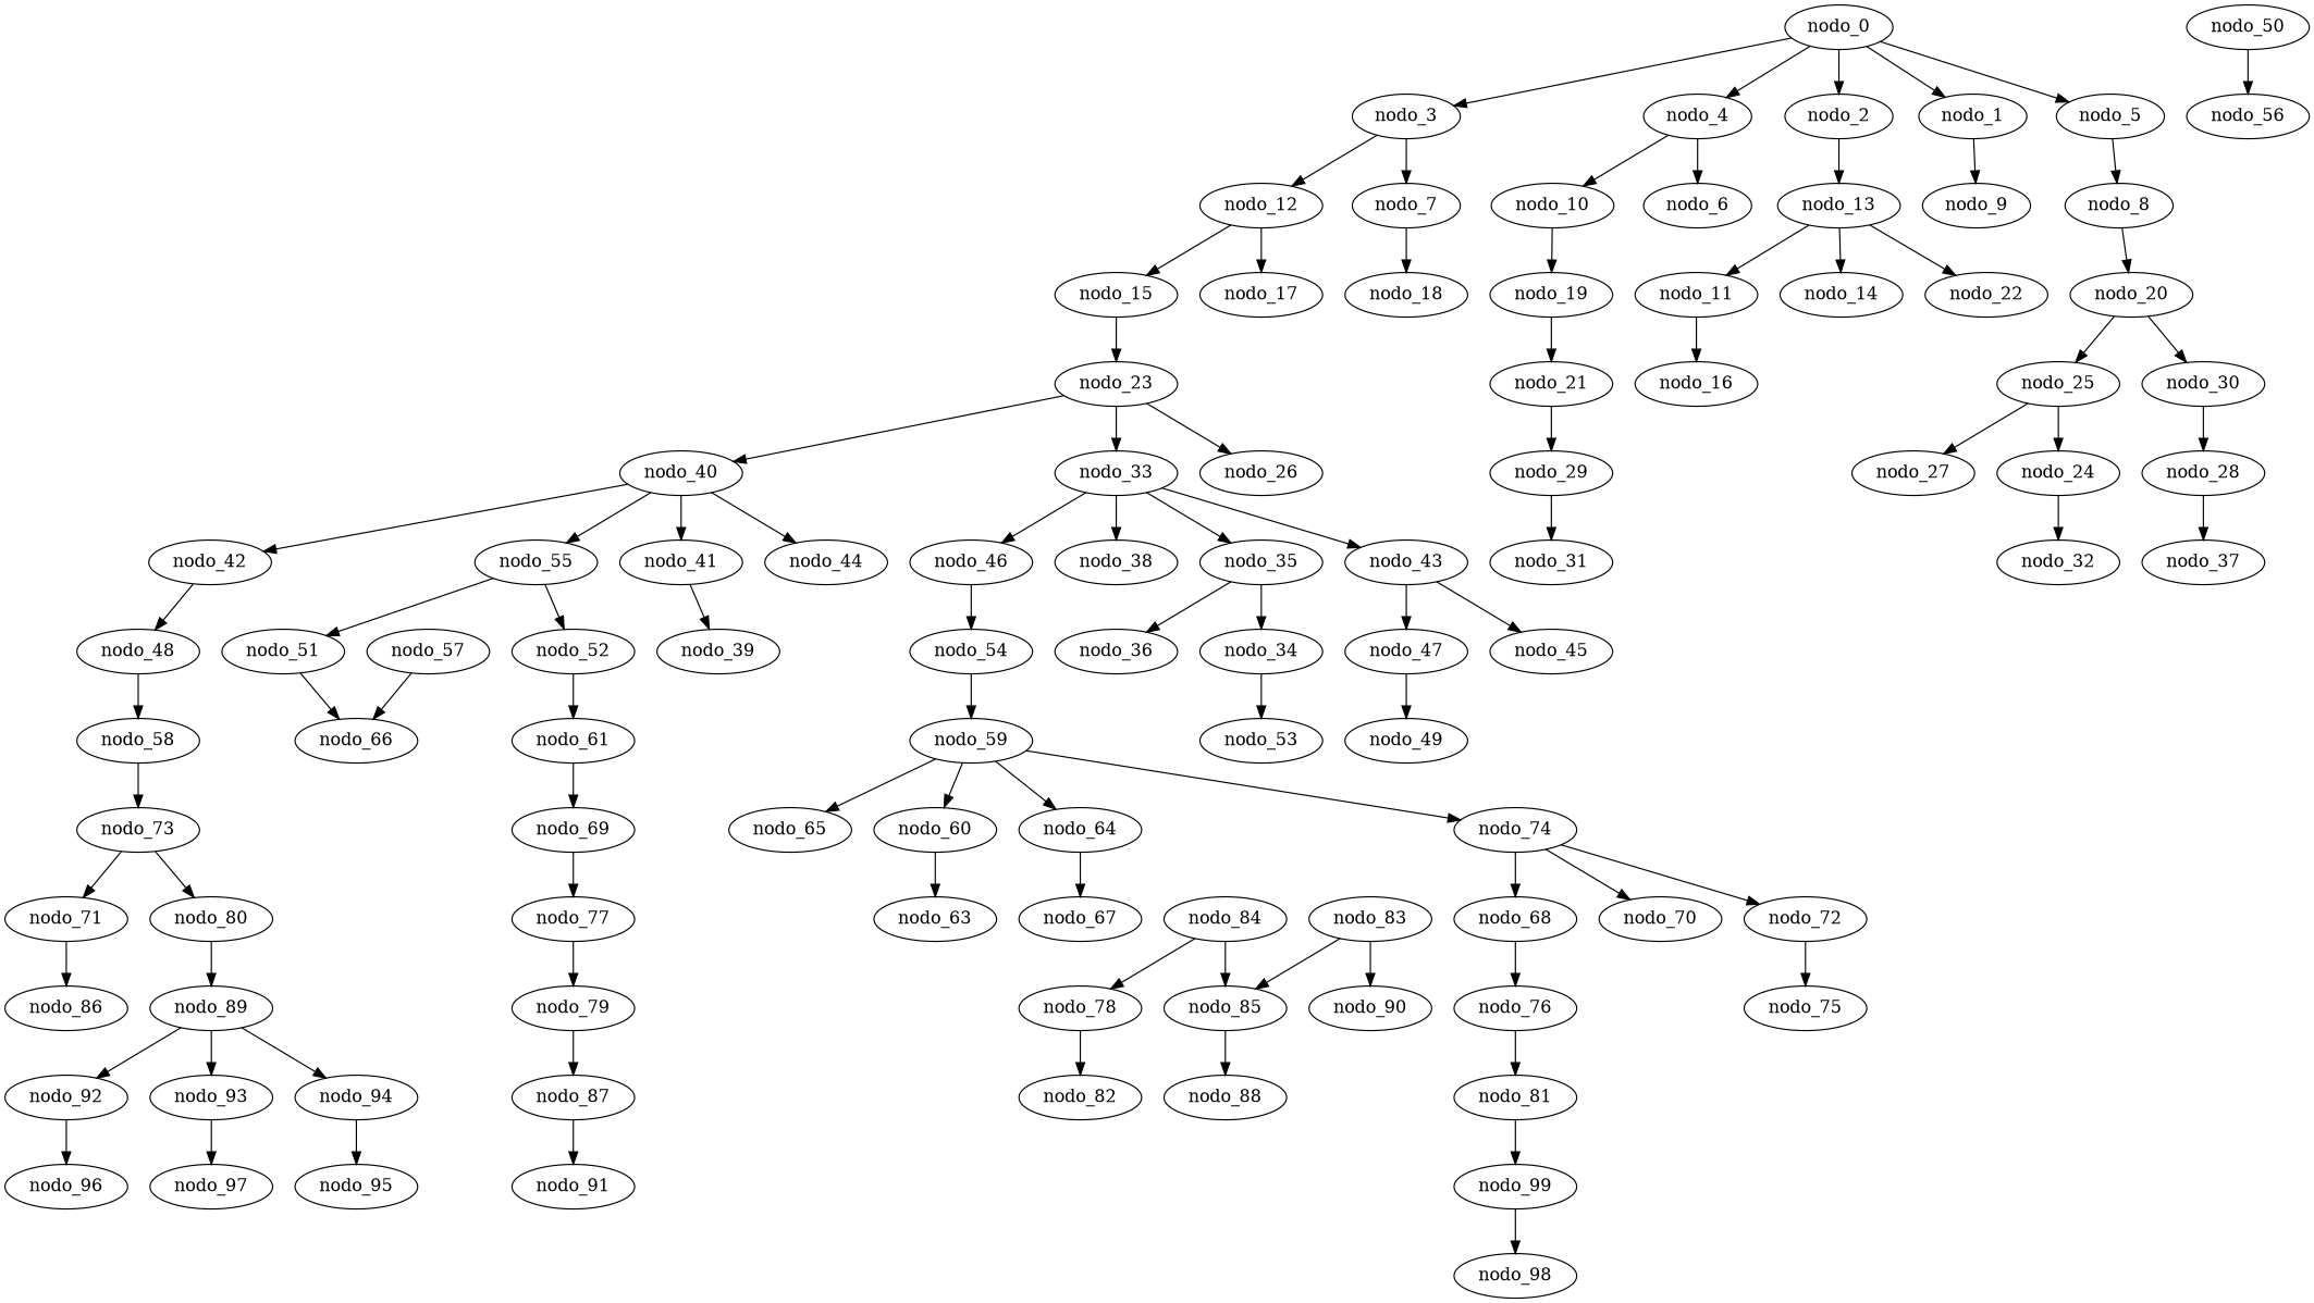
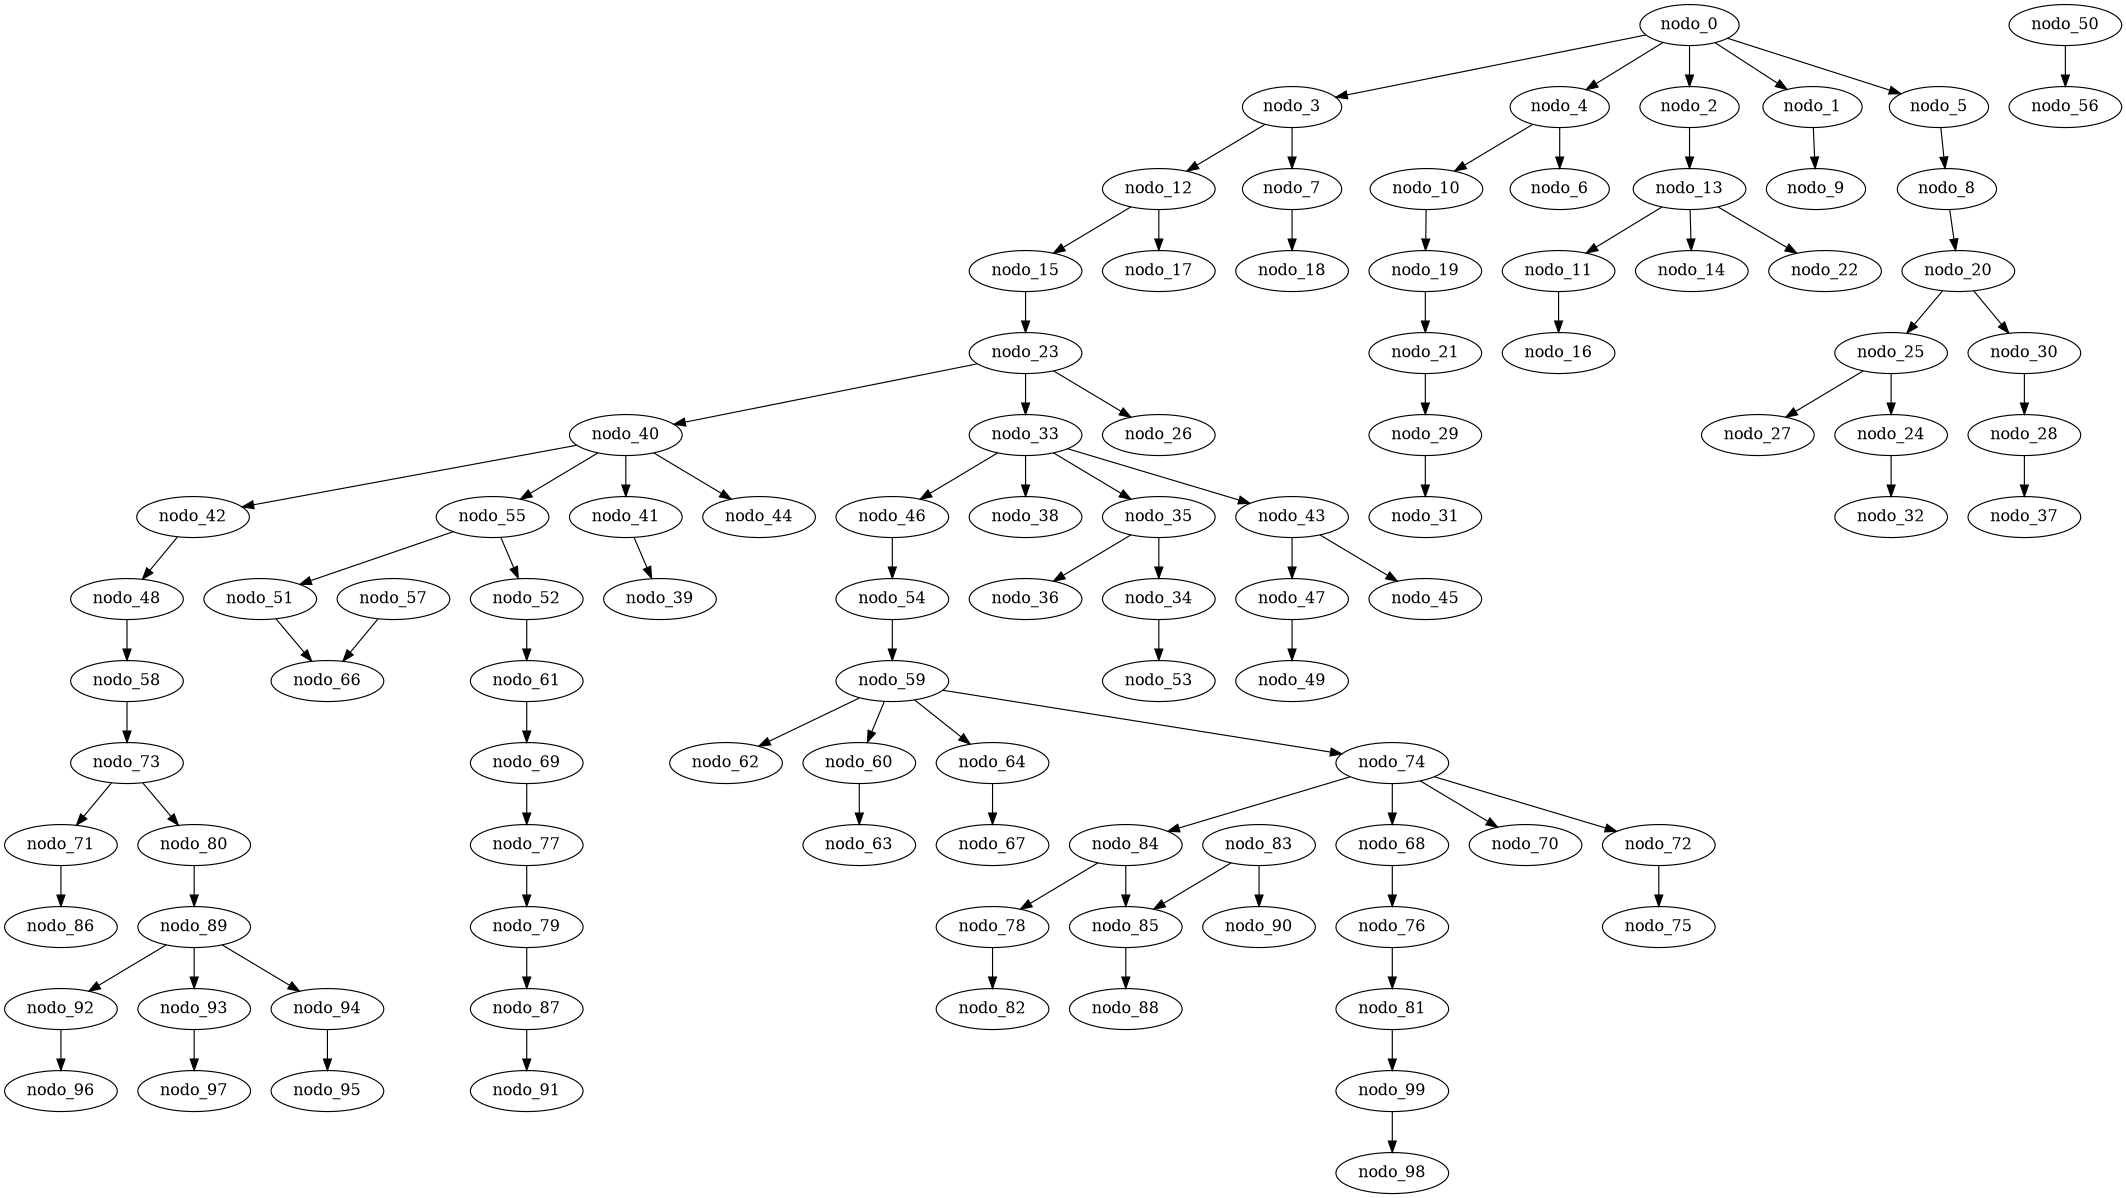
  digraph {
    nodo_73
    nodo_71
    nodo_80
    nodo_86
    nodo_89
    nodo_81
    nodo_99
    nodo_98
    nodo_42
    nodo_48
    nodo_58
    nodo_4
    nodo_10
    nodo_6
    nodo_19
    nodo_21
    nodo_25
    nodo_27
    nodo_24
    nodo_32
    nodo_92
    nodo_93
    nodo_94
    nodo_33
    nodo_46
    nodo_38
    nodo_35
    nodo_43
    nodo_54
    nodo_36
    nodo_34
    nodo_47
    nodo_45
    nodo_59
    nodo_50
    nodo_56
    nodo_28
    nodo_37
    nodo_51
    nodo_66
    nodo_57
    nodo_96
    nodo_97
    nodo_95
    nodo_20
    nodo_30
    nodo_84
    nodo_78
    nodo_85
    nodo_82
    nodo_83
    nodo_90
    nodo_3
    nodo_7
    nodo_12
    nodo_18
    nodo_15
    nodo_17
    nodo_88
-   nodo_62 [label=nodo_65]
+   nodo_62
    nodo_60
    nodo_64
    nodo_74
    nodo_63
    nodo_67
    nodo_68
    nodo_70
    nodo_72
    nodo_49
    nodo_76
    nodo_75
    nodo_53
    nodo_2
    nodo_13
    nodo_11
    nodo_14
    nodo_22
    nodo_16
    nodo_79
    nodo_87
    nodo_91
    nodo_29
    nodo_31
    nodo_77
    nodo_55
    nodo_52
    nodo_61
    nodo_69
    nodo_41
    nodo_39
    nodo_1
    nodo_9
    nodo_5
    nodo_8
    nodo_23
    nodo_40
    nodo_44
    nodo_26
    nodo_0
    nodo_73 -> nodo_71
    nodo_73 -> nodo_80
    nodo_71 -> nodo_86
    nodo_80 -> nodo_89
    nodo_89 -> nodo_92
    nodo_89 -> nodo_93
    nodo_89 -> nodo_94
    nodo_81 -> nodo_99
    nodo_99 -> nodo_98
    nodo_42 -> nodo_48
    nodo_48 -> nodo_58
    nodo_58 -> nodo_73
    nodo_4 -> nodo_10
    nodo_4 -> nodo_6
    nodo_10 -> nodo_19
    nodo_19 -> nodo_21
    nodo_21 -> nodo_29
    nodo_25 -> nodo_27
    nodo_25 -> nodo_24
    nodo_24 -> nodo_32
    nodo_92 -> nodo_96
    nodo_93 -> nodo_97
    nodo_94 -> nodo_95
    nodo_33 -> nodo_46
    nodo_33 -> nodo_38
    nodo_33 -> nodo_35
    nodo_33 -> nodo_43
    nodo_46 -> nodo_54
    nodo_35 -> nodo_36
    nodo_35 -> nodo_34
    nodo_43 -> nodo_47
    nodo_43 -> nodo_45
    nodo_54 -> nodo_59
    nodo_34 -> nodo_53
    nodo_47 -> nodo_49
    nodo_59 -> nodo_62
    nodo_59 -> nodo_60
    nodo_59 -> nodo_64
    nodo_59 -> nodo_74
    nodo_50 -> nodo_56
    nodo_28 -> nodo_37
    nodo_51 -> nodo_66
    nodo_57 -> nodo_66
    nodo_20 -> nodo_25
    nodo_20 -> nodo_30
    nodo_30 -> nodo_28
    nodo_84 -> nodo_78
    nodo_84 -> nodo_85
    nodo_78 -> nodo_82
    nodo_85 -> nodo_88
    nodo_83 -> nodo_85
    nodo_83 -> nodo_90
    nodo_3 -> nodo_7
    nodo_3 -> nodo_12
    nodo_7 -> nodo_18
    nodo_12 -> nodo_15
    nodo_12 -> nodo_17
    nodo_15 -> nodo_23
    nodo_60 -> nodo_63
    nodo_64 -> nodo_67
+   nodo_74 -> nodo_84
    nodo_74 -> nodo_68
    nodo_74 -> nodo_70
    nodo_74 -> nodo_72
    nodo_68 -> nodo_76
    nodo_72 -> nodo_75
    nodo_76 -> nodo_81
    nodo_2 -> nodo_13
    nodo_13 -> nodo_11
    nodo_13 -> nodo_14
    nodo_13 -> nodo_22
    nodo_11 -> nodo_16
    nodo_79 -> nodo_87
    nodo_87 -> nodo_91
    nodo_29 -> nodo_31
    nodo_77 -> nodo_79
    nodo_55 -> nodo_51
    nodo_55 -> nodo_52
    nodo_52 -> nodo_61
    nodo_61 -> nodo_69
    nodo_69 -> nodo_77
    nodo_41 -> nodo_39
    nodo_1 -> nodo_9
    nodo_5 -> nodo_8
    nodo_8 -> nodo_20
    nodo_23 -> nodo_33
    nodo_23 -> nodo_40
    nodo_23 -> nodo_26
    nodo_40 -> nodo_42
    nodo_40 -> nodo_55
    nodo_40 -> nodo_41
    nodo_40 -> nodo_44
    nodo_0 -> nodo_4
    nodo_0 -> nodo_3
    nodo_0 -> nodo_2
    nodo_0 -> nodo_1
    nodo_0 -> nodo_5
  }
